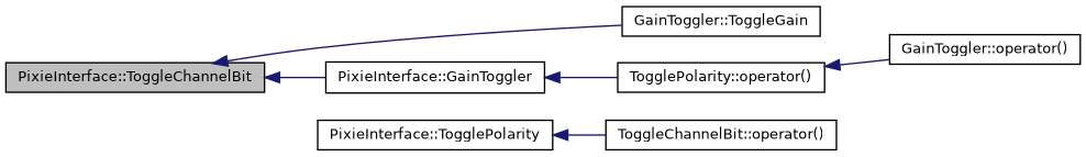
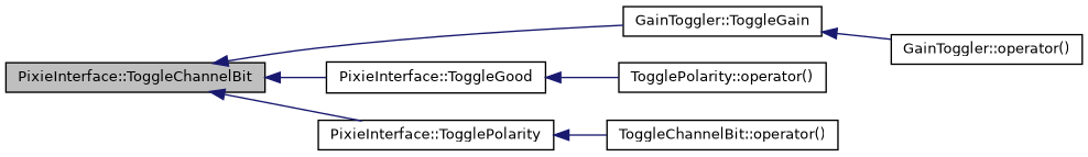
  digraph {
    rankdir=LR
    node [color=black fillcolor=white fontname=Helvetica fontsize=10 shape=record style=filled]
    edge [color=midnightblue dir=back fontname=Helvetica fontsize=10 labelfontname=Helvetica labelfontsize=10 style=solid]
    n1 [fillcolor=grey75 fontcolor=black height=0.2 label="PixieInterface::ToggleChannelBit" width=0.4]
    n2 [height=0.2 label="GainToggler::ToggleGain" width=0.4]
-   n3 [height=0.2 label="PixieInterface::GainToggler" width=0.4]
+   n3 [height=0.2 label="PixieInterface::ToggleGood" width=0.4]
    n4 [height=0.2 label="PixieInterface::TogglePolarity" width=0.4]
    n5 [height=0.2 label="GainToggler::operator()" width=0.4]
    n6 [height=0.2 label="TogglePolarity::operator()" width=0.4]
    n7 [height=0.2 label="ToggleChannelBit::operator()" width=0.4]
    n1 -> n2
    n1 -> n3
-   n6 -> n5
+   n1 -> n4
+   n2 -> n5
    n3 -> n6
    n4 -> n7
  }
